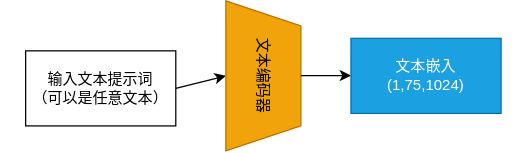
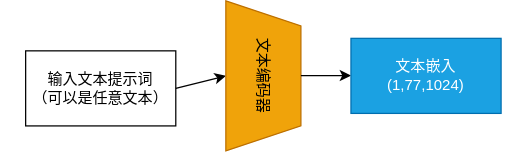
  <mxCell id="0" />
  <mxCell id="1" parent="0" />
  <mxCell id="2" value="输入文本提示词&lt;br&gt;（可以是任意文本）" style="rounded=0;whiteSpace=wrap;html=1;" vertex="1" parent="1"><mxGeometry x="20" y="30" width="120" height="60" as="geometry" /></mxCell>
  <mxCell id="3" value="" style="endArrow=classic;html=1;rounded=0;exitX=1;exitY=0.5;exitDx=0;exitDy=0;" edge="1" parent="1" source="2"><mxGeometry width="50" height="50" relative="1" as="geometry"><mxPoint x="140" y="50" as="sourcePoint" /><mxPoint x="180" y="50" as="targetPoint" /></mxGeometry></mxCell>
  <mxCell id="4" value="文本编码器" style="shape=trapezoid;perimeter=trapezoidPerimeter;whiteSpace=wrap;html=1;fixedSize=1;rotation=90;fillColor=#f0a30a;fontColor=#000000;strokeColor=#BD7000;" vertex="1" parent="1"><mxGeometry x="150" y="20" width="120" height="60" as="geometry" /></mxCell>
  <mxCell id="5" value="" style="endArrow=classic;html=1;rounded=0;exitX=1;exitY=0.5;exitDx=0;exitDy=0;" edge="1" parent="1"><mxGeometry width="50" height="50" relative="1" as="geometry"><mxPoint x="240" y="49.76" as="sourcePoint" /><mxPoint x="280" y="49.76" as="targetPoint" /></mxGeometry></mxCell>
- <mxCell id="6" value="文本嵌入&lt;br&gt;(1,75,1024)" style="rounded=0;whiteSpace=wrap;html=1;fillColor=#1ba1e2;strokeColor=#006EAF;fontColor=#ffffff;" vertex="1" parent="1"><mxGeometry x="280" y="20" width="120" height="60" as="geometry" /></mxCell>
+ <mxCell id="6" value="文本嵌入&lt;br&gt;(1,77,1024)" style="rounded=0;whiteSpace=wrap;html=1;fillColor=#1ba1e2;strokeColor=#006EAF;fontColor=#ffffff;" vertex="1" parent="1"><mxGeometry x="280" y="20" width="120" height="60" as="geometry" /></mxCell>
